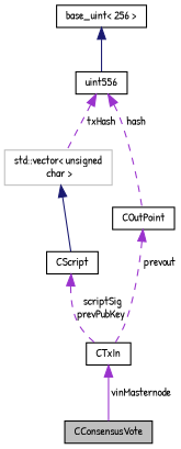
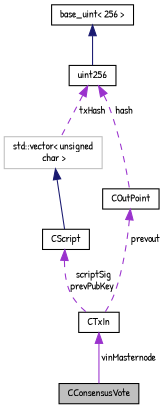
  digraph {
    fontname="Patrick Hand"
    node [color=black fillcolor=white fontname="Patrick Hand" fontsize=10 shape=record style=filled]
    edge [color=darkorchid3 dir=back fontname="Patrick Hand" fontsize=10 labelfontname=Helvetica labelfontsize=10 style=dashed]
    n1 [fillcolor=grey75 fontcolor=black height=0.2 label=CConsensusVote width=0.4]
    n2 [height=0.2 label=CTxIn width=0.4]
    n3 [height=0.2 label=CScript width=0.4]
    n4 [color=grey75 height=0.2 label="std::vector\< unsigned\l char \>" width=0.4]
    n5 [height=0.2 label=COutPoint width=0.4]
-   n6 [height=0.2 label=uint556 width=0.4]
+   n6 [height=0.2 label=uint256 width=0.4]
    n7 [height=0.2 label="base_uint\< 256 \>" width=0.4]
    n2 -> n1 [label=" vinMasternode" style=solid]
    n3 -> n2 [label=" scriptSig\nprevPubKey"]
    n4 -> n3 [color=midnightblue style=solid]
    n5 -> n2 [label=" prevout"]
    n6 -> n4 [label=" txHash"]
    n6 -> n5 [label=" hash"]
    n7 -> n6 [color=midnightblue style=solid]
  }
